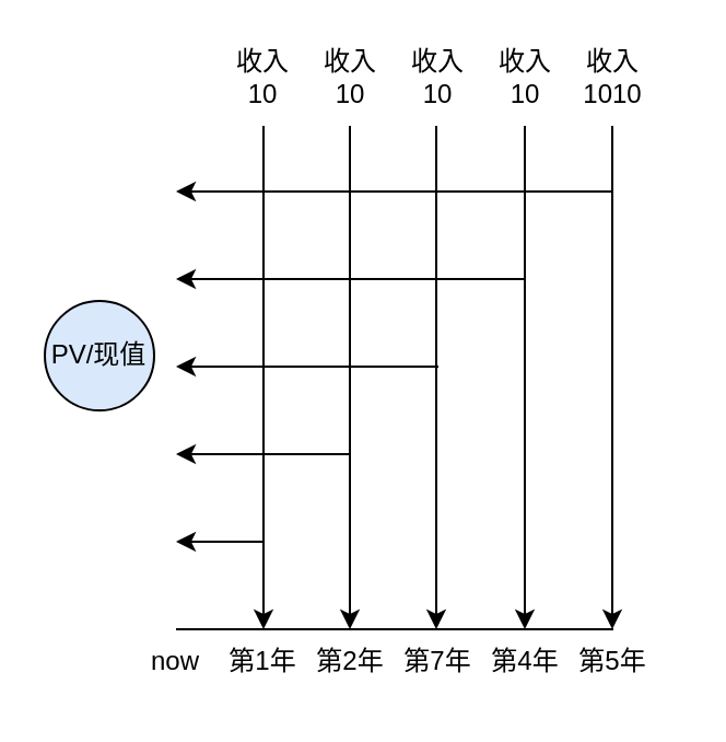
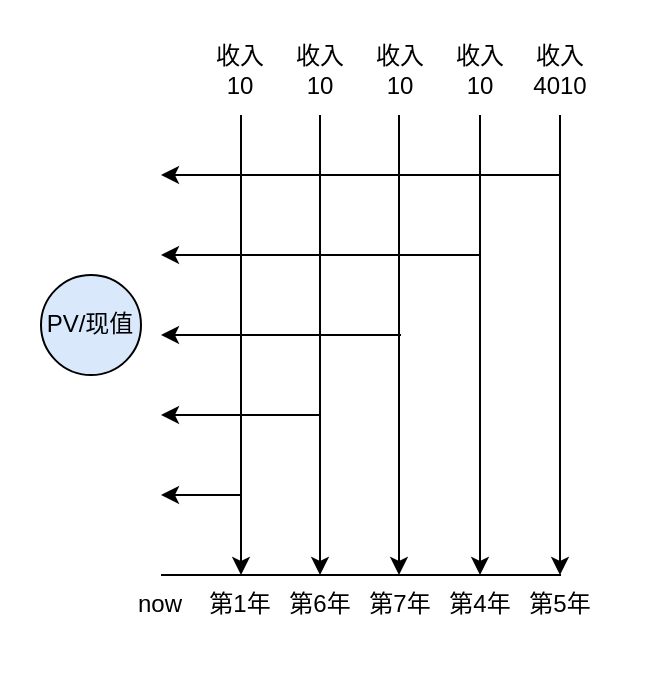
  <mxCell id="0" />
  <mxCell id="1" parent="0" />
  <mxCell id="2" value="" style="endArrow=none;html=1;rounded=0;" edge="1" parent="1"><mxGeometry width="50" height="50" relative="1" as="geometry"><mxPoint x="80" y="287" as="sourcePoint" /><mxPoint x="280" y="287" as="targetPoint" /></mxGeometry></mxCell>
  <mxCell id="3" value="" style="endArrow=classic;html=1;rounded=0;" edge="1" parent="1"><mxGeometry width="50" height="50" relative="1" as="geometry"><mxPoint x="120" y="247" as="sourcePoint" /><mxPoint x="80" y="247" as="targetPoint" /></mxGeometry></mxCell>
  <mxCell id="4" value="" style="endArrow=classic;html=1;rounded=0;" edge="1" parent="1"><mxGeometry width="50" height="50" relative="1" as="geometry"><mxPoint x="160" y="207" as="sourcePoint" /><mxPoint x="80" y="207" as="targetPoint" /></mxGeometry></mxCell>
  <mxCell id="5" value="" style="endArrow=classic;html=1;rounded=0;" edge="1" parent="1"><mxGeometry width="50" height="50" relative="1" as="geometry"><mxPoint x="200" y="167" as="sourcePoint" /><mxPoint x="80" y="167" as="targetPoint" /></mxGeometry></mxCell>
  <mxCell id="6" value="" style="endArrow=classic;html=1;rounded=0;" edge="1" parent="1"><mxGeometry width="50" height="50" relative="1" as="geometry"><mxPoint x="240" y="127" as="sourcePoint" /><mxPoint x="80" y="127" as="targetPoint" /><Array as="points" /></mxGeometry></mxCell>
  <mxCell id="7" value="now" style="text;html=1;strokeColor=none;fillColor=none;align=center;verticalAlign=middle;whiteSpace=wrap;rounded=0;" vertex="1" parent="1"><mxGeometry x="50" y="287" width="60" height="30" as="geometry" /></mxCell>
  <mxCell id="8" value="" style="endArrow=classic;html=1;rounded=0;" edge="1" parent="1"><mxGeometry width="50" height="50" relative="1" as="geometry"><mxPoint x="280" y="87" as="sourcePoint" /><mxPoint x="80" y="87" as="targetPoint" /><Array as="points" /></mxGeometry></mxCell>
  <mxCell id="9" value="第1年" style="text;html=1;strokeColor=none;fillColor=none;align=center;verticalAlign=middle;whiteSpace=wrap;rounded=0;" vertex="1" parent="1"><mxGeometry x="90" y="287" width="60" height="30" as="geometry" /></mxCell>
- <mxCell id="10" value="第2年" style="text;html=1;strokeColor=none;fillColor=none;align=center;verticalAlign=middle;whiteSpace=wrap;rounded=0;" vertex="1" parent="1"><mxGeometry x="130" y="287" width="60" height="30" as="geometry" /></mxCell>
+ <mxCell id="10" value="第6年" style="text;html=1;strokeColor=none;fillColor=none;align=center;verticalAlign=middle;whiteSpace=wrap;rounded=0;" vertex="1" parent="1"><mxGeometry x="130" y="287" width="60" height="30" as="geometry" /></mxCell>
  <mxCell id="11" value="第7年" style="text;html=1;strokeColor=none;fillColor=none;align=center;verticalAlign=middle;whiteSpace=wrap;rounded=0;" vertex="1" parent="1"><mxGeometry x="170" y="287" width="60" height="30" as="geometry" /></mxCell>
  <mxCell id="12" value="第4年" style="text;html=1;strokeColor=none;fillColor=none;align=center;verticalAlign=middle;whiteSpace=wrap;rounded=0;" vertex="1" parent="1"><mxGeometry x="210" y="287" width="60" height="30" as="geometry" /></mxCell>
  <mxCell id="13" value="第5年" style="text;html=1;strokeColor=none;fillColor=none;align=center;verticalAlign=middle;whiteSpace=wrap;rounded=0;" vertex="1" parent="1"><mxGeometry x="250" y="287" width="60" height="30" as="geometry" /></mxCell>
  <mxCell id="14" value="PV/现值" style="ellipse;whiteSpace=wrap;html=1;aspect=fixed;fillColor=#dae8fc;" vertex="1" parent="1"><mxGeometry x="20" y="137" width="50" height="50" as="geometry" /></mxCell>
  <mxCell id="15" value="" style="endArrow=classic;html=1;rounded=0;" edge="1" parent="1" target="9"><mxGeometry width="50" height="50" relative="1" as="geometry"><mxPoint x="120" y="57" as="sourcePoint" /><mxPoint x="190" y="-23" as="targetPoint" /></mxGeometry></mxCell>
  <mxCell id="16" value="" style="endArrow=classic;html=1;rounded=0;" edge="1" parent="1"><mxGeometry width="50" height="50" relative="1" as="geometry"><mxPoint x="159.5" y="57" as="sourcePoint" /><mxPoint x="159.5" y="287" as="targetPoint" /></mxGeometry></mxCell>
  <mxCell id="17" value="" style="endArrow=classic;html=1;rounded=0;" edge="1" parent="1"><mxGeometry width="50" height="50" relative="1" as="geometry"><mxPoint x="199" y="57" as="sourcePoint" /><mxPoint x="199" y="287" as="targetPoint" /></mxGeometry></mxCell>
  <mxCell id="18" value="" style="endArrow=classic;html=1;rounded=0;" edge="1" parent="1"><mxGeometry width="50" height="50" relative="1" as="geometry"><mxPoint x="239.5" y="57" as="sourcePoint" /><mxPoint x="239.5" y="287" as="targetPoint" /></mxGeometry></mxCell>
  <mxCell id="19" value="" style="endArrow=classic;html=1;rounded=0;" edge="1" parent="1"><mxGeometry width="50" height="50" relative="1" as="geometry"><mxPoint x="279.5" y="57" as="sourcePoint" /><mxPoint x="279.5" y="287" as="targetPoint" /></mxGeometry></mxCell>
  <mxCell id="20" value="收入&lt;br&gt;10" style="text;html=1;strokeColor=none;fillColor=none;align=center;verticalAlign=middle;whiteSpace=wrap;rounded=0;" vertex="1" parent="1"><mxGeometry x="210" y="20" width="60" height="30" as="geometry" /></mxCell>
  <mxCell id="21" value="收入&lt;br&gt;10" style="text;html=1;strokeColor=none;fillColor=none;align=center;verticalAlign=middle;whiteSpace=wrap;rounded=0;" vertex="1" parent="1"><mxGeometry x="170" y="20" width="60" height="30" as="geometry" /></mxCell>
- <mxCell id="22" value="收入&lt;br&gt;1010" style="text;html=1;strokeColor=none;fillColor=none;align=center;verticalAlign=middle;whiteSpace=wrap;rounded=0;" vertex="1" parent="1"><mxGeometry x="250" y="20" width="60" height="30" as="geometry" /></mxCell>
+ <mxCell id="22" value="收入&lt;br&gt;4010" style="text;html=1;strokeColor=none;fillColor=none;align=center;verticalAlign=middle;whiteSpace=wrap;rounded=0;" vertex="1" parent="1"><mxGeometry x="250" y="20" width="60" height="30" as="geometry" /></mxCell>
  <mxCell id="23" value="收入&lt;br&gt;10" style="text;html=1;strokeColor=none;fillColor=none;align=center;verticalAlign=middle;whiteSpace=wrap;rounded=0;" vertex="1" parent="1"><mxGeometry x="90" y="20" width="60" height="30" as="geometry" /></mxCell>
  <mxCell id="24" value="收入&lt;br&gt;10" style="text;html=1;strokeColor=none;fillColor=none;align=center;verticalAlign=middle;whiteSpace=wrap;rounded=0;" vertex="1" parent="1"><mxGeometry x="130" y="20" width="60" height="30" as="geometry" /></mxCell>
